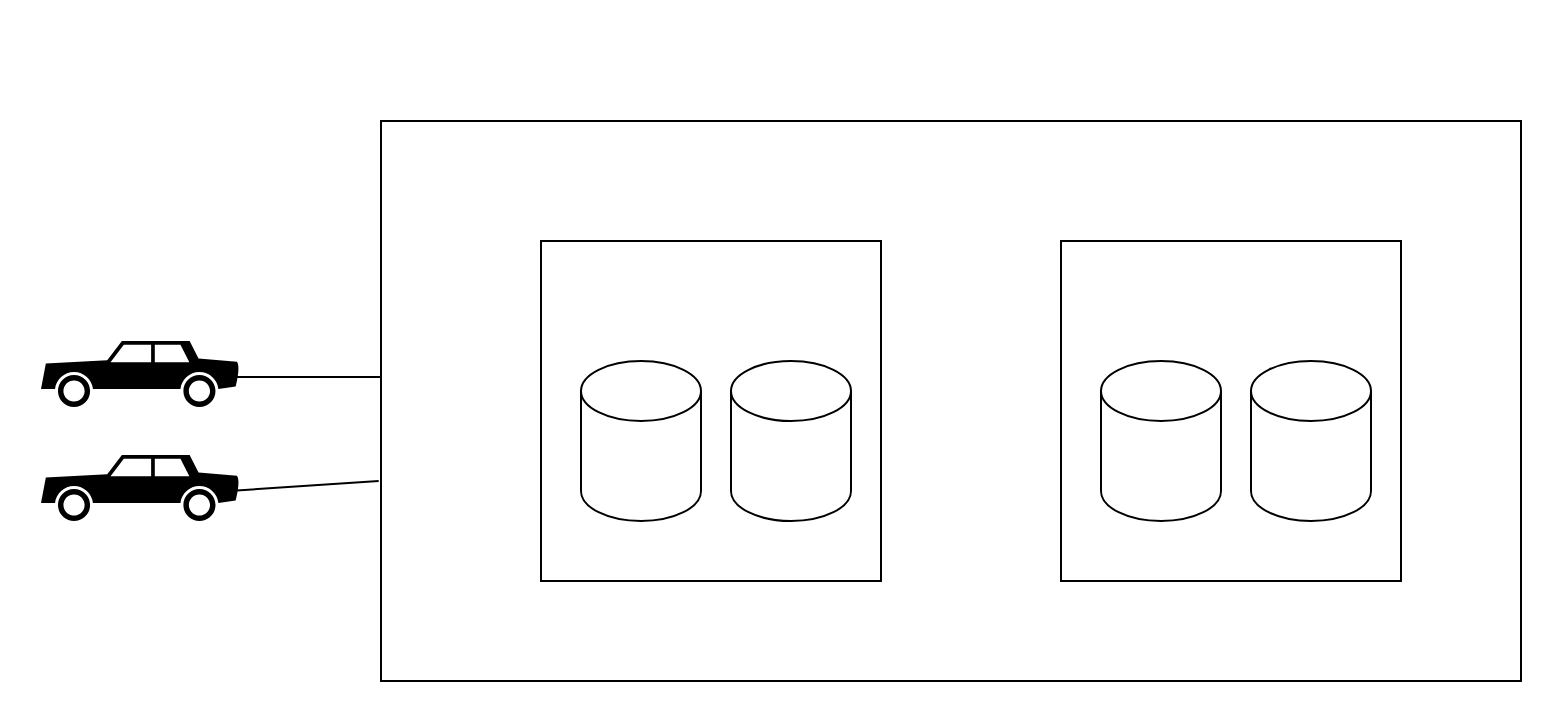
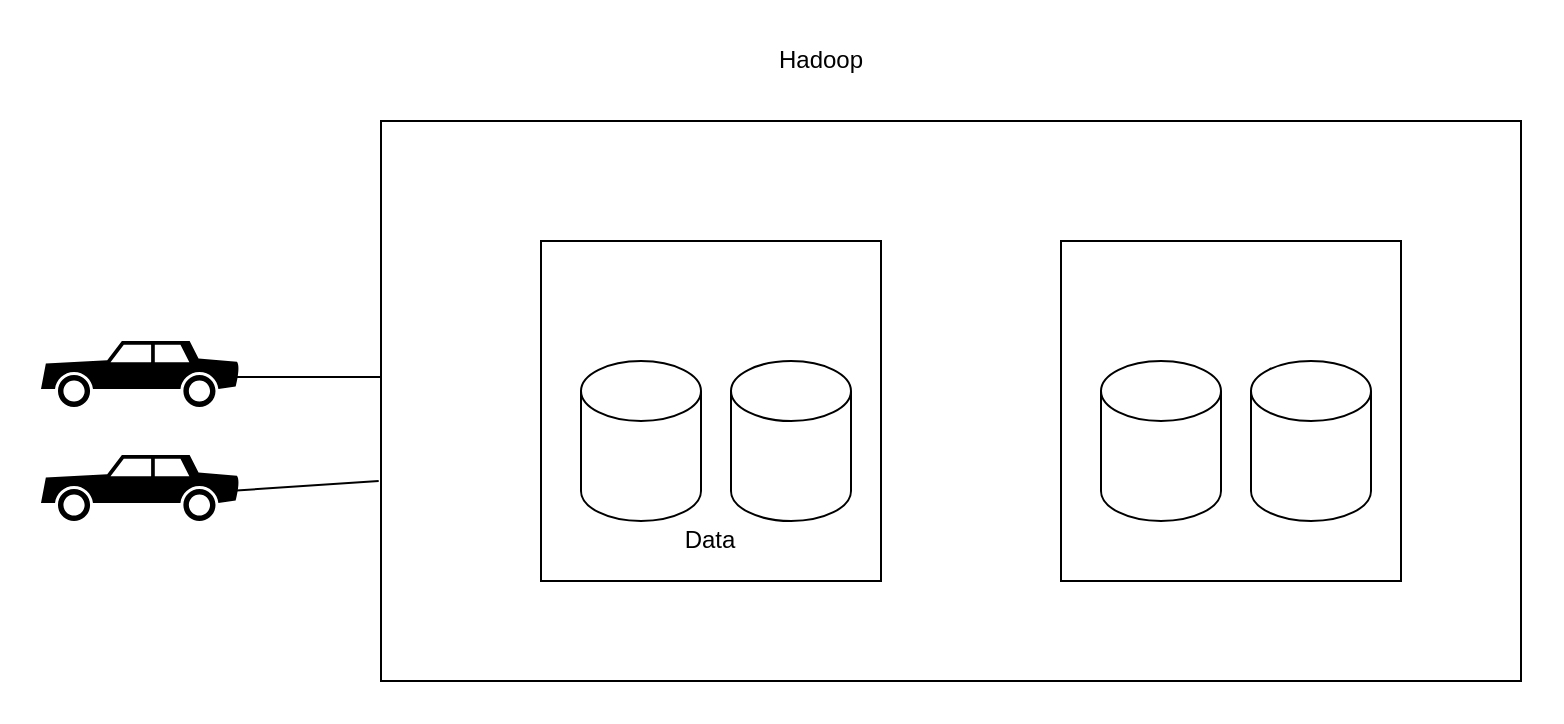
  <mxCell id="0" />
  <mxCell id="1" parent="0" />
  <mxCell id="2" value="" style="shape=mxgraph.signs.transportation.car_2;html=1;pointerEvents=1;fillColor=#000000;strokeColor=none;verticalLabelPosition=bottom;verticalAlign=top;align=center;" vertex="1" parent="1"><mxGeometry x="20" y="170" width="100" height="33" as="geometry" /></mxCell>
  <mxCell id="3" value="" style="rounded=0;whiteSpace=wrap;html=1;" vertex="1" parent="1"><mxGeometry x="190" y="60" width="570" height="280" as="geometry" /></mxCell>
  <mxCell id="4" value="" style="whiteSpace=wrap;html=1;aspect=fixed;" vertex="1" parent="1"><mxGeometry x="270" y="120" width="170" height="170" as="geometry" /></mxCell>
+ <mxCell id="5" value="Hadoop" style="text;html=1;align=center;verticalAlign=middle;resizable=0;points=[];autosize=1;strokeColor=none;" vertex="1" parent="1"><mxGeometry x="380" y="20" width="60" height="20" as="geometry" /></mxCell>
  <mxCell id="6" value="" style="shape=cylinder3;whiteSpace=wrap;html=1;boundedLbl=1;backgroundOutline=1;size=15;" vertex="1" parent="1"><mxGeometry x="290" y="180" width="60" height="80" as="geometry" /></mxCell>
  <mxCell id="7" value="" style="shape=cylinder3;whiteSpace=wrap;html=1;boundedLbl=1;backgroundOutline=1;size=15;" vertex="1" parent="1"><mxGeometry x="365" y="180" width="60" height="80" as="geometry" /></mxCell>
  <mxCell id="8" value="" style="whiteSpace=wrap;html=1;aspect=fixed;" vertex="1" parent="1"><mxGeometry x="530" y="120" width="170" height="170" as="geometry" /></mxCell>
  <mxCell id="9" value="" style="shape=cylinder3;whiteSpace=wrap;html=1;boundedLbl=1;backgroundOutline=1;size=15;" vertex="1" parent="1"><mxGeometry x="550" y="180" width="60" height="80" as="geometry" /></mxCell>
  <mxCell id="10" value="" style="shape=cylinder3;whiteSpace=wrap;html=1;boundedLbl=1;backgroundOutline=1;size=15;" vertex="1" parent="1"><mxGeometry x="625" y="180" width="60" height="80" as="geometry" /></mxCell>
  <mxCell id="11" value="" style="shape=mxgraph.signs.transportation.car_2;html=1;pointerEvents=1;fillColor=#000000;strokeColor=none;verticalLabelPosition=bottom;verticalAlign=top;align=center;" vertex="1" parent="1"><mxGeometry x="20" y="227" width="100" height="33" as="geometry" /></mxCell>
  <mxCell id="12" value="" style="endArrow=none;html=1;entryX=0.88;entryY=0.545;entryDx=0;entryDy=0;entryPerimeter=0;exitX=0;exitY=0.457;exitDx=0;exitDy=0;exitPerimeter=0;" edge="1" parent="1" source="3" target="2"><mxGeometry width="50" height="50" relative="1" as="geometry"><mxPoint x="360" y="210" as="sourcePoint" /><mxPoint x="410" y="160" as="targetPoint" /></mxGeometry></mxCell>
  <mxCell id="13" value="" style="endArrow=none;html=1;entryX=0.88;entryY=0.556;entryDx=0;entryDy=0;entryPerimeter=0;exitX=-0.002;exitY=0.643;exitDx=0;exitDy=0;exitPerimeter=0;" edge="1" parent="1" source="3" target="11"><mxGeometry width="50" height="50" relative="1" as="geometry"><mxPoint x="360" y="210" as="sourcePoint" /><mxPoint x="410" y="160" as="targetPoint" /></mxGeometry></mxCell>
+ <mxCell id="14" value="Data" style="text;html=1;strokeColor=none;fillColor=none;align=center;verticalAlign=middle;whiteSpace=wrap;rounded=0;" vertex="1" parent="1"><mxGeometry x="335" y="260" width="40" height="20" as="geometry" /></mxCell>
